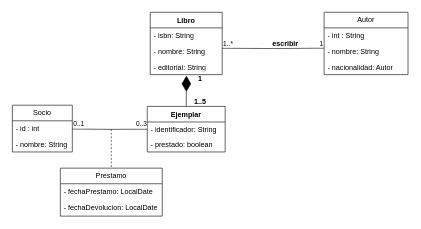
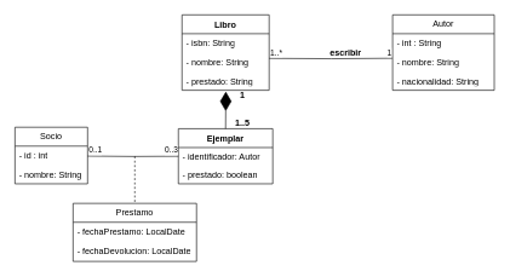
  <mxCell id="0" />
  <mxCell id="1" parent="0" />
  <mxCell id="2" value="Libro" style="swimlane;fontStyle=1;align=center;verticalAlign=top;childLayout=stackLayout;horizontal=1;startSize=26;horizontalStack=0;resizeParent=1;resizeParentMax=0;resizeLast=0;collapsible=1;marginBottom=0;whiteSpace=wrap;html=1;" vertex="1" parent="1"><mxGeometry x="250" y="20" width="120" height="104" as="geometry" /></mxCell>
  <mxCell id="3" value="- isbn: String" style="text;strokeColor=none;fillColor=none;align=left;verticalAlign=top;spacingLeft=4;spacingRight=4;overflow=hidden;rotatable=0;points=[[0,0.5],[1,0.5]];portConstraint=eastwest;whiteSpace=wrap;html=1;" vertex="1" parent="2"><mxGeometry y="26" width="120" height="26" as="geometry" /></mxCell>
  <mxCell id="4" value="- nombre: String" style="text;strokeColor=none;fillColor=none;align=left;verticalAlign=top;spacingLeft=4;spacingRight=4;overflow=hidden;rotatable=0;points=[[0,0.5],[1,0.5]];portConstraint=eastwest;whiteSpace=wrap;html=1;" vertex="1" parent="2"><mxGeometry y="52" width="120" height="26" as="geometry" /></mxCell>
- <mxCell id="5" value="- editorial: String" style="text;strokeColor=none;fillColor=none;align=left;verticalAlign=top;spacingLeft=4;spacingRight=4;overflow=hidden;rotatable=0;points=[[0,0.5],[1,0.5]];portConstraint=eastwest;whiteSpace=wrap;html=1;" vertex="1" parent="2"><mxGeometry y="78" width="120" height="26" as="geometry" /></mxCell>
+ <mxCell id="5" value="- prestado: String" style="text;strokeColor=none;fillColor=none;align=left;verticalAlign=top;spacingLeft=4;spacingRight=4;overflow=hidden;rotatable=0;points=[[0,0.5],[1,0.5]];portConstraint=eastwest;whiteSpace=wrap;html=1;" vertex="1" parent="2"><mxGeometry y="78" width="120" height="26" as="geometry" /></mxCell>
  <mxCell id="6" value="Ejemplar" style="swimlane;fontStyle=1;align=center;verticalAlign=top;childLayout=stackLayout;horizontal=1;startSize=26;horizontalStack=0;resizeParent=1;resizeParentMax=0;resizeLast=0;collapsible=1;marginBottom=0;whiteSpace=wrap;html=1;" vertex="1" parent="1"><mxGeometry x="245" y="177" width="130" height="76" as="geometry" /></mxCell>
- <mxCell id="7" value="- identificador: String" style="text;strokeColor=none;fillColor=none;align=left;verticalAlign=top;spacingLeft=4;spacingRight=4;overflow=hidden;rotatable=0;points=[[0,0.5],[1,0.5]];portConstraint=eastwest;whiteSpace=wrap;html=1;" vertex="1" parent="6"><mxGeometry y="26" width="130" height="24" as="geometry" /></mxCell>
+ <mxCell id="7" value="- identificador: Autor" style="text;strokeColor=none;fillColor=none;align=left;verticalAlign=top;spacingLeft=4;spacingRight=4;overflow=hidden;rotatable=0;points=[[0,0.5],[1,0.5]];portConstraint=eastwest;whiteSpace=wrap;html=1;" vertex="1" parent="6"><mxGeometry y="26" width="130" height="24" as="geometry" /></mxCell>
  <mxCell id="8" value="- prestado: boolean" style="text;strokeColor=none;fillColor=none;align=left;verticalAlign=top;spacingLeft=4;spacingRight=4;overflow=hidden;rotatable=0;points=[[0,0.5],[1,0.5]];portConstraint=eastwest;whiteSpace=wrap;html=1;" vertex="1" parent="6"><mxGeometry y="50" width="130" height="26" as="geometry" /></mxCell>
  <mxCell id="9" value="Autor" style="swimlane;fontStyle=0;childLayout=stackLayout;horizontal=1;startSize=26;fillColor=none;horizontalStack=0;resizeParent=1;resizeParentMax=0;resizeLast=0;collapsible=1;marginBottom=0;whiteSpace=wrap;html=1;" vertex="1" parent="1"><mxGeometry x="540" y="20" width="140" height="104" as="geometry" /></mxCell>
  <mxCell id="10" value="- int : String" style="text;strokeColor=none;fillColor=none;align=left;verticalAlign=top;spacingLeft=4;spacingRight=4;overflow=hidden;rotatable=0;points=[[0,0.5],[1,0.5]];portConstraint=eastwest;whiteSpace=wrap;html=1;" vertex="1" parent="9"><mxGeometry y="26" width="140" height="26" as="geometry" /></mxCell>
  <mxCell id="11" value="- nombre: String" style="text;strokeColor=none;fillColor=none;align=left;verticalAlign=top;spacingLeft=4;spacingRight=4;overflow=hidden;rotatable=0;points=[[0,0.5],[1,0.5]];portConstraint=eastwest;whiteSpace=wrap;html=1;" vertex="1" parent="9"><mxGeometry y="52" width="140" height="26" as="geometry" /></mxCell>
- <mxCell id="12" value="- nacionalidad: Autor" style="text;strokeColor=none;fillColor=none;align=left;verticalAlign=top;spacingLeft=4;spacingRight=4;overflow=hidden;rotatable=0;points=[[0,0.5],[1,0.5]];portConstraint=eastwest;whiteSpace=wrap;html=1;" vertex="1" parent="9"><mxGeometry y="78" width="140" height="26" as="geometry" /></mxCell>
+ <mxCell id="12" value="- nacionalidad: String" style="text;strokeColor=none;fillColor=none;align=left;verticalAlign=top;spacingLeft=4;spacingRight=4;overflow=hidden;rotatable=0;points=[[0,0.5],[1,0.5]];portConstraint=eastwest;whiteSpace=wrap;html=1;" vertex="1" parent="9"><mxGeometry y="78" width="140" height="26" as="geometry" /></mxCell>
  <mxCell id="13" value="" style="endArrow=diamondThin;endFill=1;endSize=24;html=1;rounded=0;exitX=0.5;exitY=0;exitDx=0;exitDy=0;entryX=0.008;entryY=-0.015;entryDx=0;entryDy=0;entryPerimeter=0;" edge="1" parent="1" source="6" target="14"><mxGeometry width="160" relative="1" as="geometry"><mxPoint x="315" y="150" as="sourcePoint" /><mxPoint x="310" y="120" as="targetPoint" /></mxGeometry></mxCell>
  <mxCell id="14" value="1" style="text;align=center;fontStyle=1;verticalAlign=middle;spacingLeft=3;spacingRight=3;strokeColor=none;rotatable=0;points=[[0,0.5],[1,0.5]];portConstraint=eastwest;html=1;" vertex="1" parent="1"><mxGeometry x="310" y="126" width="45" height="10" as="geometry" /></mxCell>
  <mxCell id="15" value="1..5" style="text;align=center;fontStyle=1;verticalAlign=middle;spacingLeft=3;spacingRight=3;strokeColor=none;rotatable=0;points=[[0,0.5],[1,0.5]];portConstraint=eastwest;html=1;" vertex="1" parent="1"><mxGeometry x="310" y="165" width="45" height="10" as="geometry" /></mxCell>
  <mxCell id="16" value="" style="endArrow=none;html=1;edgeStyle=orthogonalEdgeStyle;rounded=0;entryX=-0.003;entryY=0.303;entryDx=0;entryDy=0;entryPerimeter=0;" edge="1" parent="1" target="11"><mxGeometry relative="1" as="geometry"><mxPoint x="370" y="80" as="sourcePoint" /><mxPoint x="530" y="80" as="targetPoint" /></mxGeometry></mxCell>
  <mxCell id="17" value="1..*" style="edgeLabel;resizable=0;html=1;align=left;verticalAlign=bottom;" connectable="0" vertex="1" parent="16"><mxGeometry x="-1" relative="1" as="geometry" /></mxCell>
  <mxCell id="18" value="1" style="edgeLabel;resizable=0;html=1;align=right;verticalAlign=bottom;" connectable="0" vertex="1" parent="16"><mxGeometry x="1" relative="1" as="geometry" /></mxCell>
  <mxCell id="19" value="escribir" style="text;align=center;fontStyle=1;verticalAlign=middle;spacingLeft=3;spacingRight=3;strokeColor=none;rotatable=0;points=[[0,0.5],[1,0.5]];portConstraint=eastwest;html=1;" vertex="1" parent="1"><mxGeometry x="435" y="59" width="80" height="26" as="geometry" /></mxCell>
  <mxCell id="20" value="Socio" style="swimlane;fontStyle=0;childLayout=stackLayout;horizontal=1;startSize=26;fillColor=none;horizontalStack=0;resizeParent=1;resizeParentMax=0;resizeLast=0;collapsible=1;marginBottom=0;whiteSpace=wrap;html=1;" vertex="1" parent="1"><mxGeometry x="20" y="175" width="100" height="78" as="geometry" /></mxCell>
  <mxCell id="21" value="- id : int" style="text;strokeColor=none;fillColor=none;align=left;verticalAlign=top;spacingLeft=4;spacingRight=4;overflow=hidden;rotatable=0;points=[[0,0.5],[1,0.5]];portConstraint=eastwest;whiteSpace=wrap;html=1;" vertex="1" parent="20"><mxGeometry y="26" width="100" height="26" as="geometry" /></mxCell>
  <mxCell id="22" value="- nombre: String" style="text;strokeColor=none;fillColor=none;align=left;verticalAlign=top;spacingLeft=4;spacingRight=4;overflow=hidden;rotatable=0;points=[[0,0.5],[1,0.5]];portConstraint=eastwest;whiteSpace=wrap;html=1;" vertex="1" parent="20"><mxGeometry y="52" width="100" height="26" as="geometry" /></mxCell>
  <mxCell id="23" value="" style="endArrow=none;html=1;edgeStyle=orthogonalEdgeStyle;rounded=0;entryX=0;entryY=0.5;entryDx=0;entryDy=0;" edge="1" parent="1" target="6"><mxGeometry relative="1" as="geometry"><mxPoint x="120" y="214.76" as="sourcePoint" /><mxPoint x="240" y="215" as="targetPoint" /></mxGeometry></mxCell>
  <mxCell id="24" value="0..1" style="edgeLabel;resizable=0;html=1;align=left;verticalAlign=bottom;" connectable="0" vertex="1" parent="23"><mxGeometry x="-1" relative="1" as="geometry" /></mxCell>
  <mxCell id="25" value="0..3" style="edgeLabel;resizable=0;html=1;align=right;verticalAlign=bottom;" connectable="0" vertex="1" parent="23"><mxGeometry x="1" relative="1" as="geometry" /></mxCell>
  <mxCell id="26" value="Prestamo" style="swimlane;fontStyle=0;childLayout=stackLayout;horizontal=1;startSize=26;fillColor=none;horizontalStack=0;resizeParent=1;resizeParentMax=0;resizeLast=0;collapsible=1;marginBottom=0;whiteSpace=wrap;html=1;" vertex="1" parent="1"><mxGeometry x="100" y="280" width="170" height="80" as="geometry" /></mxCell>
  <mxCell id="27" value="- fechaPrestamo: LocalDate" style="text;strokeColor=none;fillColor=none;align=left;verticalAlign=top;spacingLeft=4;spacingRight=4;overflow=hidden;rotatable=0;points=[[0,0.5],[1,0.5]];portConstraint=eastwest;whiteSpace=wrap;html=1;" vertex="1" parent="26"><mxGeometry y="26" width="170" height="26" as="geometry" /></mxCell>
  <mxCell id="28" value="- fechaDevolucion: LocalDate" style="text;strokeColor=none;fillColor=none;align=left;verticalAlign=top;spacingLeft=4;spacingRight=4;overflow=hidden;rotatable=0;points=[[0,0.5],[1,0.5]];portConstraint=eastwest;whiteSpace=wrap;html=1;" vertex="1" parent="26"><mxGeometry y="52" width="170" height="28" as="geometry" /></mxCell>
  <mxCell id="29" value="" style="endArrow=none;dashed=1;html=1;rounded=0;" edge="1" parent="1"><mxGeometry width="50" height="50" relative="1" as="geometry"><mxPoint x="185" y="215" as="sourcePoint" /><mxPoint x="185" y="280" as="targetPoint" /></mxGeometry></mxCell>
